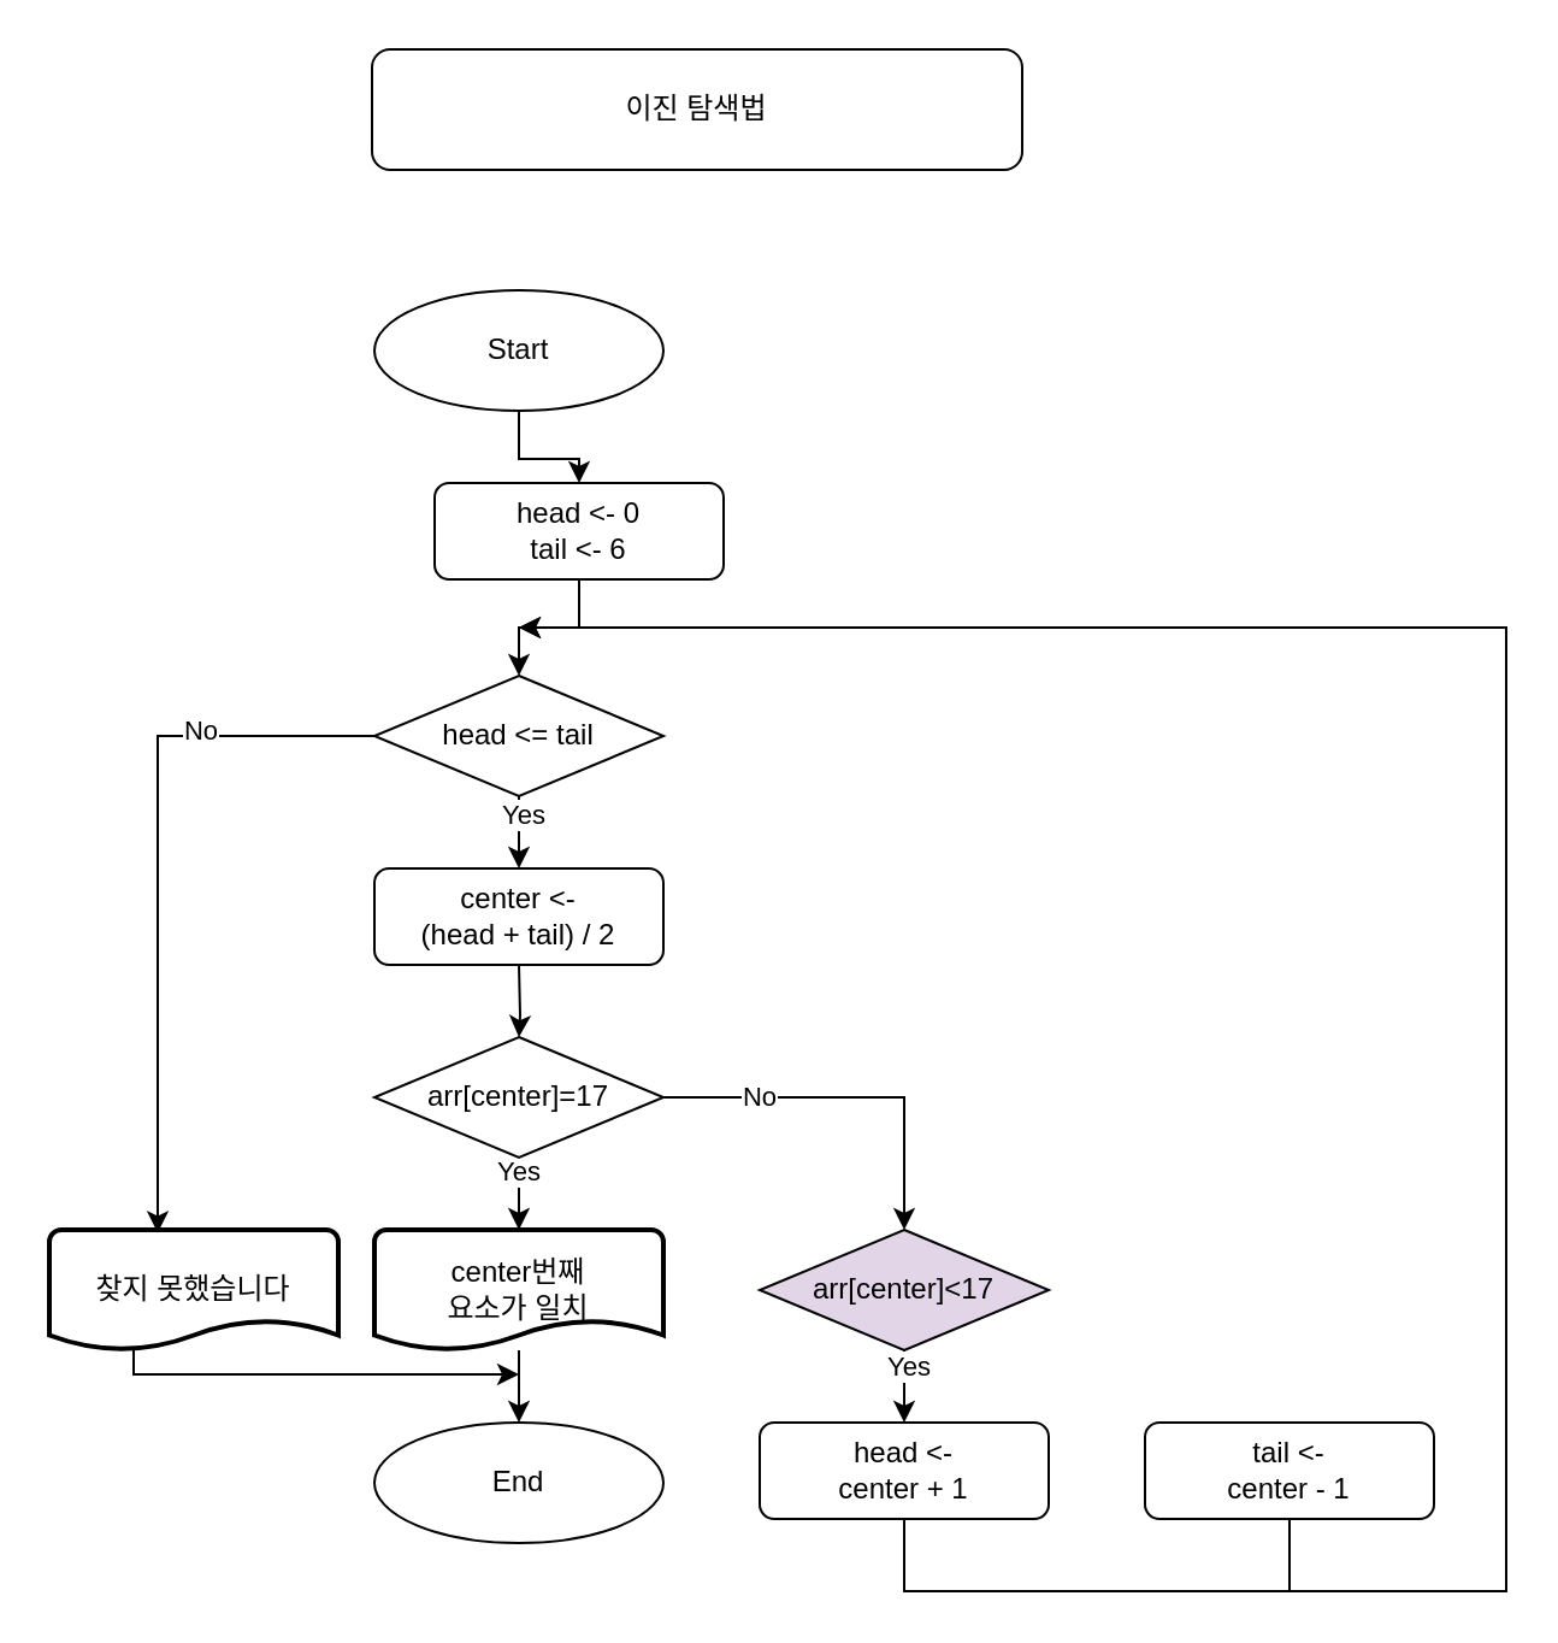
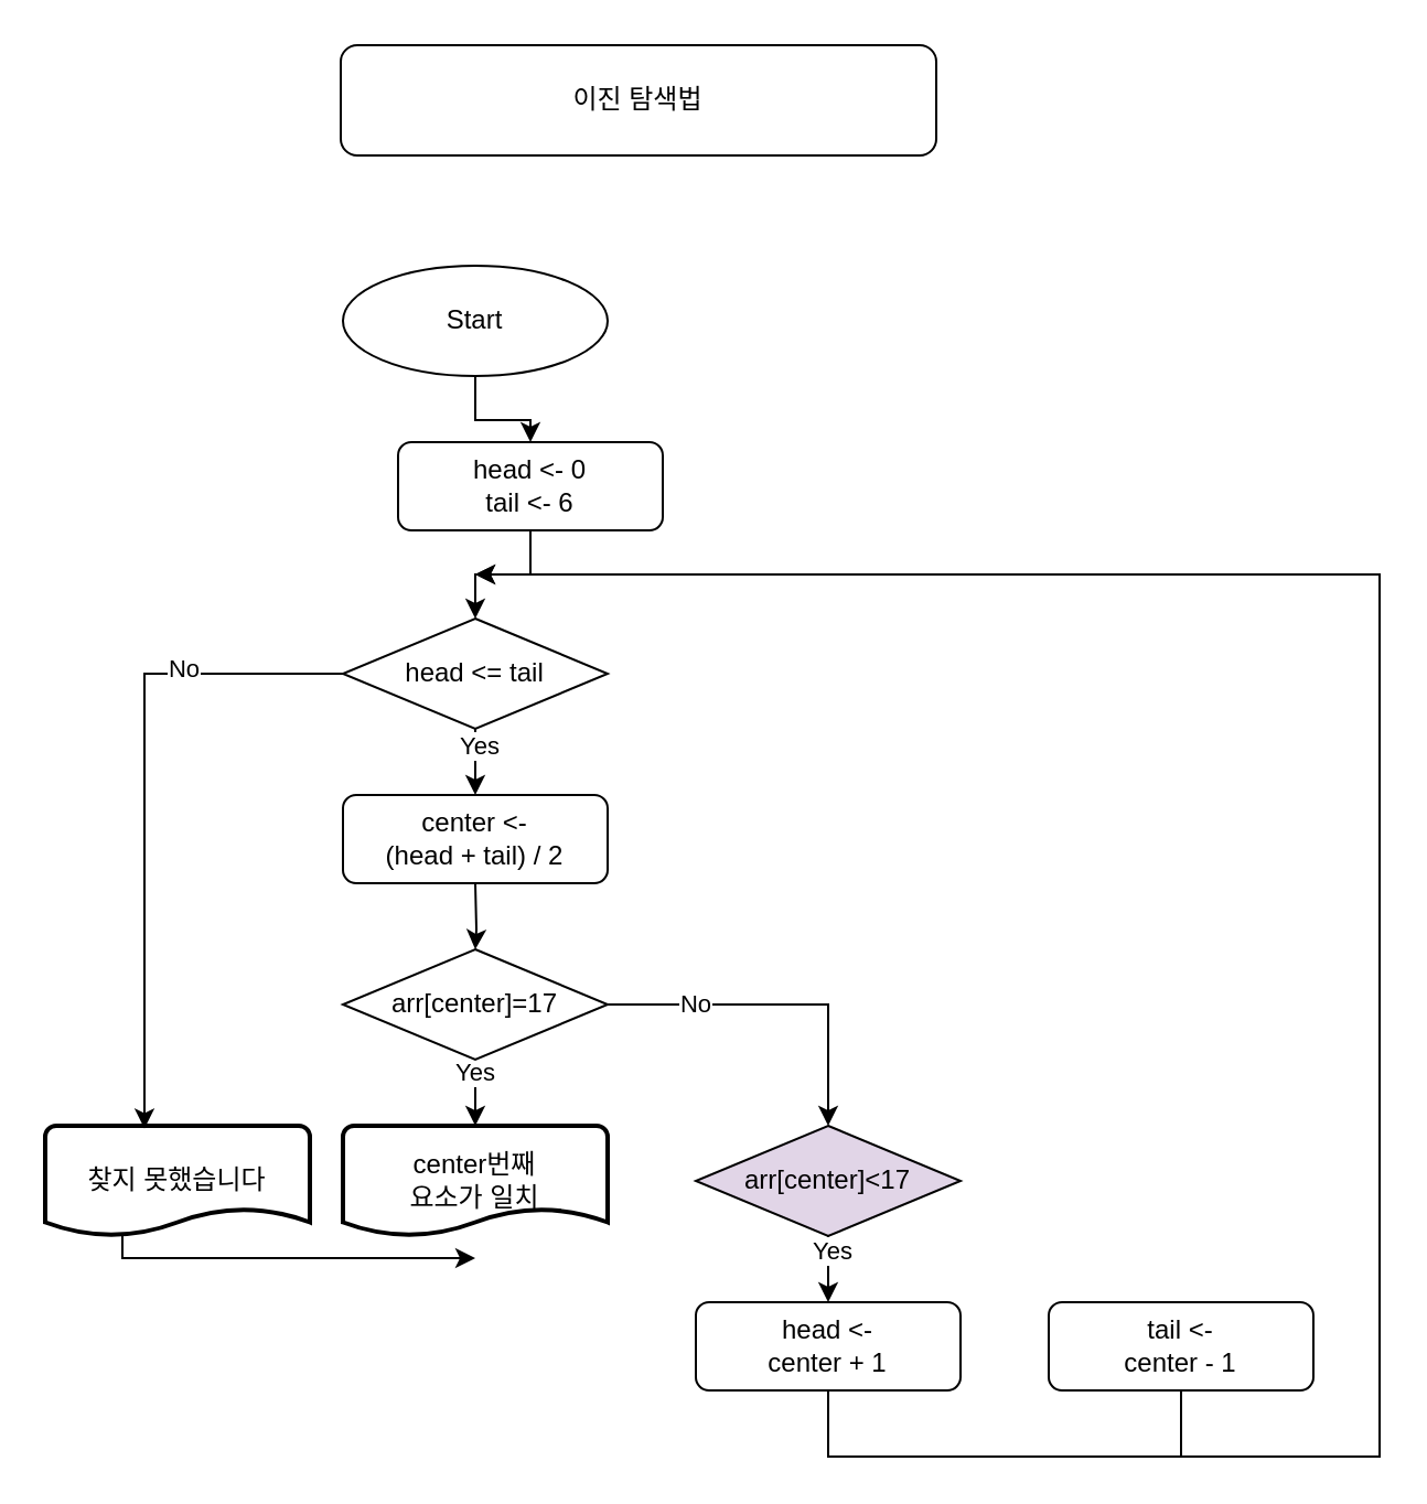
  <mxCell id="0" />
  <mxCell id="1" parent="0" />
  <mxCell id="2" value="이진 탐색법" style="rounded=1;whiteSpace=wrap;html=1;" vertex="1" parent="1"><mxGeometry x="154" y="20" width="270" height="50" as="geometry" /></mxCell>
  <mxCell id="3" style="edgeStyle=orthogonalEdgeStyle;rounded=0;orthogonalLoop=1;jettySize=auto;html=1;" edge="1" parent="1" source="4" target="6"><mxGeometry relative="1" as="geometry" /></mxCell>
  <mxCell id="4" value="Start" style="ellipse;whiteSpace=wrap;html=1;" vertex="1" parent="1"><mxGeometry x="155" y="120" width="120" height="50" as="geometry" /></mxCell>
  <mxCell id="5" style="edgeStyle=orthogonalEdgeStyle;rounded=0;orthogonalLoop=1;jettySize=auto;html=1;" edge="1" parent="1" source="6" target="30"><mxGeometry relative="1" as="geometry" /></mxCell>
  <mxCell id="6" value="head &amp;lt;- 0&lt;br&gt;tail &amp;lt;- 6" style="rounded=1;whiteSpace=wrap;html=1;" vertex="1" parent="1"><mxGeometry x="180" y="200" width="120" height="40" as="geometry" /></mxCell>
  <mxCell id="7" style="edgeStyle=orthogonalEdgeStyle;rounded=0;orthogonalLoop=1;jettySize=auto;html=1;" edge="1" parent="1" target="13"><mxGeometry relative="1" as="geometry"><mxPoint x="215" y="400" as="sourcePoint" /></mxGeometry></mxCell>
  <mxCell id="8" value="center &amp;lt;-&lt;br&gt;(head + tail) / 2" style="rounded=1;whiteSpace=wrap;html=1;" vertex="1" parent="1"><mxGeometry x="155" y="360" width="120" height="40" as="geometry" /></mxCell>
  <mxCell id="9" style="edgeStyle=orthogonalEdgeStyle;rounded=0;orthogonalLoop=1;jettySize=auto;html=1;entryX=0.5;entryY=0;entryDx=0;entryDy=0;entryPerimeter=0;" edge="1" parent="1" source="13" target="15"><mxGeometry relative="1" as="geometry" /></mxCell>
  <mxCell id="10" value="Yes" style="edgeLabel;html=1;align=center;verticalAlign=middle;resizable=0;points=[];" vertex="1" connectable="0" parent="9"><mxGeometry x="-0.811" y="-1" relative="1" as="geometry"><mxPoint as="offset" /></mxGeometry></mxCell>
  <mxCell id="11" style="edgeStyle=orthogonalEdgeStyle;rounded=0;orthogonalLoop=1;jettySize=auto;html=1;entryX=0.5;entryY=0;entryDx=0;entryDy=0;" edge="1" parent="1" source="13" target="19"><mxGeometry relative="1" as="geometry"><mxPoint x="385" y="490" as="targetPoint" /></mxGeometry></mxCell>
  <mxCell id="12" value="No" style="edgeLabel;html=1;align=center;verticalAlign=middle;resizable=0;points=[];" vertex="1" connectable="0" parent="11"><mxGeometry x="-0.503" y="1" relative="1" as="geometry"><mxPoint as="offset" /></mxGeometry></mxCell>
  <mxCell id="13" value="arr[center]=17" style="rhombus;whiteSpace=wrap;html=1;" vertex="1" parent="1"><mxGeometry x="155" y="430" width="120" height="50" as="geometry" /></mxCell>
- <mxCell id="14" style="edgeStyle=orthogonalEdgeStyle;rounded=0;orthogonalLoop=1;jettySize=auto;html=1;" edge="1" parent="1" source="15" target="16"><mxGeometry relative="1" as="geometry" /></mxCell>
  <mxCell id="15" value="center번째 &lt;br&gt;요소가 일치" style="strokeWidth=2;html=1;shape=mxgraph.flowchart.document2;whiteSpace=wrap;size=0.25;" vertex="1" parent="1"><mxGeometry x="155" y="510" width="120" height="50" as="geometry" /></mxCell>
- <mxCell id="16" value="End" style="ellipse;whiteSpace=wrap;html=1;" vertex="1" parent="1"><mxGeometry x="155" y="590" width="120" height="50" as="geometry" /></mxCell>
  <mxCell id="17" style="edgeStyle=orthogonalEdgeStyle;rounded=0;orthogonalLoop=1;jettySize=auto;html=1;" edge="1" parent="1" source="19" target="21"><mxGeometry relative="1" as="geometry" /></mxCell>
  <mxCell id="18" value="Yes" style="edgeLabel;html=1;align=center;verticalAlign=middle;resizable=0;points=[];" vertex="1" connectable="0" parent="17"><mxGeometry x="-0.765" y="1" relative="1" as="geometry"><mxPoint as="offset" /></mxGeometry></mxCell>
  <mxCell id="19" value="arr[center]&amp;lt;17" style="rhombus;whiteSpace=wrap;html=1;fillColor=#e1d5e7;" vertex="1" parent="1"><mxGeometry x="315" y="510" width="120" height="50" as="geometry" /></mxCell>
  <mxCell id="20" style="edgeStyle=orthogonalEdgeStyle;rounded=0;orthogonalLoop=1;jettySize=auto;html=1;" edge="1" parent="1" source="21"><mxGeometry relative="1" as="geometry"><mxPoint x="215" y="260" as="targetPoint" /><Array as="points"><mxPoint x="375" y="660" /><mxPoint x="625" y="660" /><mxPoint x="625" y="260" /></Array></mxGeometry></mxCell>
  <mxCell id="21" value="head &amp;lt;-&lt;br&gt;center + 1" style="rounded=1;whiteSpace=wrap;html=1;" vertex="1" parent="1"><mxGeometry x="315" y="590" width="120" height="40" as="geometry" /></mxCell>
  <mxCell id="22" style="edgeStyle=orthogonalEdgeStyle;rounded=0;orthogonalLoop=1;jettySize=auto;html=1;exitX=0.5;exitY=1;exitDx=0;exitDy=0;" edge="1" parent="1" source="23"><mxGeometry relative="1" as="geometry"><mxPoint x="215" y="260" as="targetPoint" /><Array as="points"><mxPoint x="535" y="660" /><mxPoint x="625" y="660" /><mxPoint x="625" y="260" /></Array></mxGeometry></mxCell>
  <mxCell id="23" value="tail &amp;lt;-&lt;br&gt;center - 1" style="rounded=1;whiteSpace=wrap;html=1;" vertex="1" parent="1"><mxGeometry x="475" y="590" width="120" height="40" as="geometry" /></mxCell>
  <mxCell id="24" style="edgeStyle=orthogonalEdgeStyle;rounded=0;orthogonalLoop=1;jettySize=auto;html=1;" edge="1" parent="1" source="25"><mxGeometry relative="1" as="geometry"><mxPoint x="215" y="570" as="targetPoint" /><Array as="points"><mxPoint x="55" y="570" /></Array></mxGeometry></mxCell>
  <mxCell id="25" value="찾지 못했습니다" style="strokeWidth=2;html=1;shape=mxgraph.flowchart.document2;whiteSpace=wrap;size=0.25;" vertex="1" parent="1"><mxGeometry x="20" y="510" width="120" height="50" as="geometry" /></mxCell>
  <mxCell id="26" style="edgeStyle=orthogonalEdgeStyle;rounded=0;orthogonalLoop=1;jettySize=auto;html=1;" edge="1" parent="1" source="30" target="8"><mxGeometry relative="1" as="geometry" /></mxCell>
  <mxCell id="27" value="Yes" style="edgeLabel;html=1;align=center;verticalAlign=middle;resizable=0;points=[];" vertex="1" connectable="0" parent="26"><mxGeometry x="-0.713" y="1" relative="1" as="geometry"><mxPoint as="offset" /></mxGeometry></mxCell>
  <mxCell id="28" style="edgeStyle=orthogonalEdgeStyle;rounded=0;orthogonalLoop=1;jettySize=auto;html=1;entryX=0.375;entryY=0.025;entryDx=0;entryDy=0;entryPerimeter=0;" edge="1" parent="1" source="30" target="25"><mxGeometry relative="1" as="geometry" /></mxCell>
  <mxCell id="29" value="No" style="edgeLabel;html=1;align=center;verticalAlign=middle;resizable=0;points=[];" vertex="1" connectable="0" parent="28"><mxGeometry x="-0.514" y="-3" relative="1" as="geometry"><mxPoint x="-1" as="offset" /></mxGeometry></mxCell>
  <mxCell id="30" value="head &amp;lt;= tail" style="rhombus;whiteSpace=wrap;html=1;" vertex="1" parent="1"><mxGeometry x="155" y="280" width="120" height="50" as="geometry" /></mxCell>
